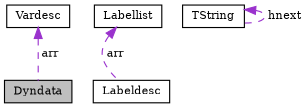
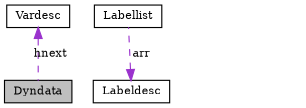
  digraph {
    fontname="DejaVu Serif"
    node [color=black fillcolor=white fontname="DejaVu Serif" fontsize=10 shape=record style=filled]
    edge [color=darkorchid3 dir=back fontname="DejaVu Serif" fontsize=10 labelfontname=Helvetica labelfontsize=10 style=dashed]
    n1 [fillcolor=grey75 fontcolor=black height=0.2 label=Dyndata width=0.4]
    n2 [height=0.2 label=Labellist width=0.4]
    n3 [height=0.2 label=Labeldesc width=0.4]
-   n4 [height=0.2 label=TString width=0.4]
    n5 [height=0.2 label=Vardesc width=0.4]
-   n2 -> n3 [label=" arr"]
-   n4 -> n4 [label=" hnext"]
-   n5 -> n1 [label=" arr"]
+   n3 -> n2 [label=" arr"]
+   n5 -> n1 [label=" hnext"]
  }
